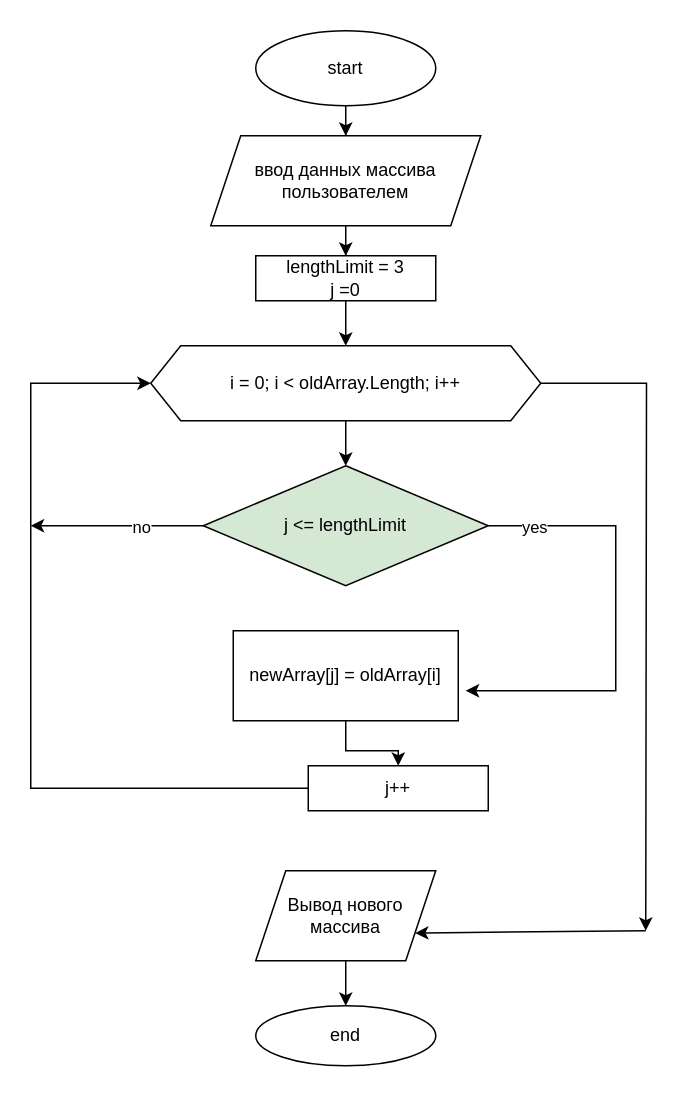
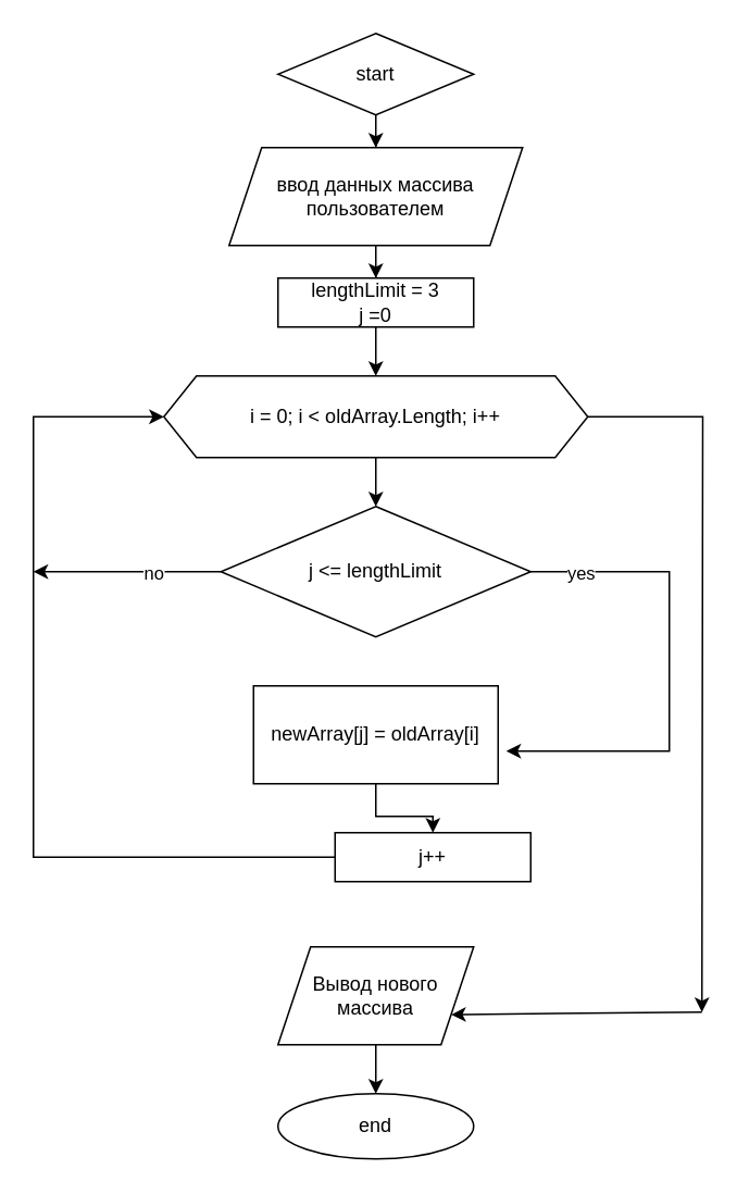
  <mxCell id="0" />
  <mxCell id="1" parent="0" />
  <mxCell id="2" style="edgeStyle=orthogonalEdgeStyle;rounded=0;orthogonalLoop=1;jettySize=auto;html=1;entryX=0.5;entryY=0;entryDx=0;entryDy=0;" edge="1" parent="1" source="3" target="5"><mxGeometry relative="1" as="geometry" /></mxCell>
- <mxCell id="3" value="start" style="ellipse;whiteSpace=wrap;html=1;" vertex="1" parent="1"><mxGeometry x="170" y="20" width="120" height="50" as="geometry" /></mxCell>
+ <mxCell id="3" value="start" style="rhombus;whiteSpace=wrap;html=1;" vertex="1" parent="1"><mxGeometry x="170" y="20" width="120" height="50" as="geometry" /></mxCell>
  <mxCell id="4" style="edgeStyle=orthogonalEdgeStyle;rounded=0;orthogonalLoop=1;jettySize=auto;html=1;entryX=0.5;entryY=0;entryDx=0;entryDy=0;" edge="1" parent="1" source="5" target="7"><mxGeometry relative="1" as="geometry" /></mxCell>
  <mxCell id="5" value="ввод данных массива пользователем" style="shape=parallelogram;perimeter=parallelogramPerimeter;whiteSpace=wrap;html=1;fixedSize=1;" vertex="1" parent="1"><mxGeometry x="140" y="90" width="180" height="60" as="geometry" /></mxCell>
  <mxCell id="6" style="edgeStyle=orthogonalEdgeStyle;rounded=0;orthogonalLoop=1;jettySize=auto;html=1;entryX=0.5;entryY=0;entryDx=0;entryDy=0;" edge="1" parent="1" source="7" target="15"><mxGeometry relative="1" as="geometry" /></mxCell>
  <mxCell id="7" value="lengthLimit = 3&lt;br&gt;j =0" style="rounded=0;whiteSpace=wrap;html=1;" vertex="1" parent="1"><mxGeometry x="170" y="170" width="120" height="30" as="geometry" /></mxCell>
  <mxCell id="8" style="edgeStyle=orthogonalEdgeStyle;rounded=0;orthogonalLoop=1;jettySize=auto;html=1;" edge="1" parent="1" source="12"><mxGeometry relative="1" as="geometry"><mxPoint x="310" y="460" as="targetPoint" /><Array as="points"><mxPoint x="410" y="350" /><mxPoint x="410" y="460" /></Array></mxGeometry></mxCell>
  <mxCell id="9" value="yes" style="edgeLabel;html=1;align=center;verticalAlign=middle;resizable=0;points=[];" vertex="1" connectable="0" parent="8"><mxGeometry x="-0.797" relative="1" as="geometry"><mxPoint as="offset" /></mxGeometry></mxCell>
  <mxCell id="10" style="edgeStyle=orthogonalEdgeStyle;rounded=0;orthogonalLoop=1;jettySize=auto;html=1;" edge="1" parent="1" source="12"><mxGeometry relative="1" as="geometry"><mxPoint x="20" y="350" as="targetPoint" /></mxGeometry></mxCell>
  <mxCell id="11" value="no" style="edgeLabel;html=1;align=center;verticalAlign=middle;resizable=0;points=[];" vertex="1" connectable="0" parent="10"><mxGeometry x="-0.27" relative="1" as="geometry"><mxPoint as="offset" /></mxGeometry></mxCell>
- <mxCell id="12" value="j &amp;lt;= lengthLimit" style="rhombus;whiteSpace=wrap;html=1;fillColor=#d5e8d4;" vertex="1" parent="1"><mxGeometry x="135" y="310" width="190" height="80" as="geometry" /></mxCell>
+ <mxCell id="12" value="j &amp;lt;= lengthLimit" style="rhombus;whiteSpace=wrap;html=1;" vertex="1" parent="1"><mxGeometry x="135" y="310" width="190" height="80" as="geometry" /></mxCell>
  <mxCell id="13" style="edgeStyle=orthogonalEdgeStyle;rounded=0;orthogonalLoop=1;jettySize=auto;html=1;" edge="1" parent="1" source="15"><mxGeometry relative="1" as="geometry"><mxPoint x="430" y="620" as="targetPoint" /></mxGeometry></mxCell>
  <mxCell id="14" style="edgeStyle=orthogonalEdgeStyle;rounded=0;orthogonalLoop=1;jettySize=auto;html=1;entryX=0.5;entryY=0;entryDx=0;entryDy=0;" edge="1" parent="1" source="15" target="12"><mxGeometry relative="1" as="geometry" /></mxCell>
  <mxCell id="15" value="i = 0; i &amp;lt; oldArray.Length; i++" style="shape=hexagon;perimeter=hexagonPerimeter2;whiteSpace=wrap;html=1;fixedSize=1;" vertex="1" parent="1"><mxGeometry x="100" y="230" width="260" height="50" as="geometry" /></mxCell>
  <mxCell id="16" style="edgeStyle=orthogonalEdgeStyle;rounded=0;orthogonalLoop=1;jettySize=auto;html=1;entryX=0.5;entryY=0;entryDx=0;entryDy=0;" edge="1" parent="1" source="17" target="19"><mxGeometry relative="1" as="geometry" /></mxCell>
  <mxCell id="17" value="newArray[j] = oldArray[i]" style="rounded=0;whiteSpace=wrap;html=1;" vertex="1" parent="1"><mxGeometry x="155" y="420" width="150" height="60" as="geometry" /></mxCell>
  <mxCell id="18" style="edgeStyle=orthogonalEdgeStyle;rounded=0;orthogonalLoop=1;jettySize=auto;html=1;entryX=0;entryY=0.5;entryDx=0;entryDy=0;" edge="1" parent="1" source="19" target="15"><mxGeometry relative="1" as="geometry"><mxPoint x="90" y="250" as="targetPoint" /><Array as="points"><mxPoint x="20" y="525" /><mxPoint x="20" y="255" /></Array></mxGeometry></mxCell>
  <mxCell id="19" value="j++" style="rounded=0;whiteSpace=wrap;html=1;" vertex="1" parent="1"><mxGeometry x="205" y="510" width="120" height="30" as="geometry" /></mxCell>
  <mxCell id="20" style="edgeStyle=orthogonalEdgeStyle;rounded=0;orthogonalLoop=1;jettySize=auto;html=1;entryX=0.5;entryY=0;entryDx=0;entryDy=0;" edge="1" parent="1" source="21" target="22"><mxGeometry relative="1" as="geometry" /></mxCell>
  <mxCell id="21" value="Вывод нового массива" style="shape=parallelogram;perimeter=parallelogramPerimeter;whiteSpace=wrap;html=1;fixedSize=1;" vertex="1" parent="1"><mxGeometry x="170" y="580" width="120" height="60" as="geometry" /></mxCell>
  <mxCell id="22" value="end" style="ellipse;whiteSpace=wrap;html=1;" vertex="1" parent="1"><mxGeometry x="170" y="670" width="120" height="40" as="geometry" /></mxCell>
  <mxCell id="23" value="" style="endArrow=classic;html=1;rounded=0;entryX=1;entryY=0.75;entryDx=0;entryDy=0;" edge="1" parent="1" target="21"><mxGeometry width="50" height="50" relative="1" as="geometry"><mxPoint x="430" y="620" as="sourcePoint" /><mxPoint x="400" y="585" as="targetPoint" /></mxGeometry></mxCell>
